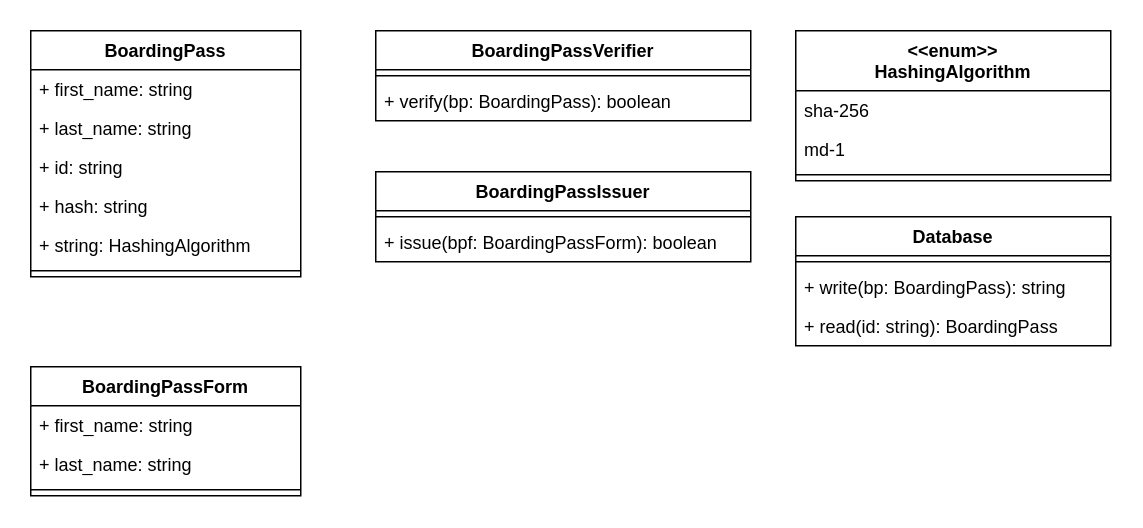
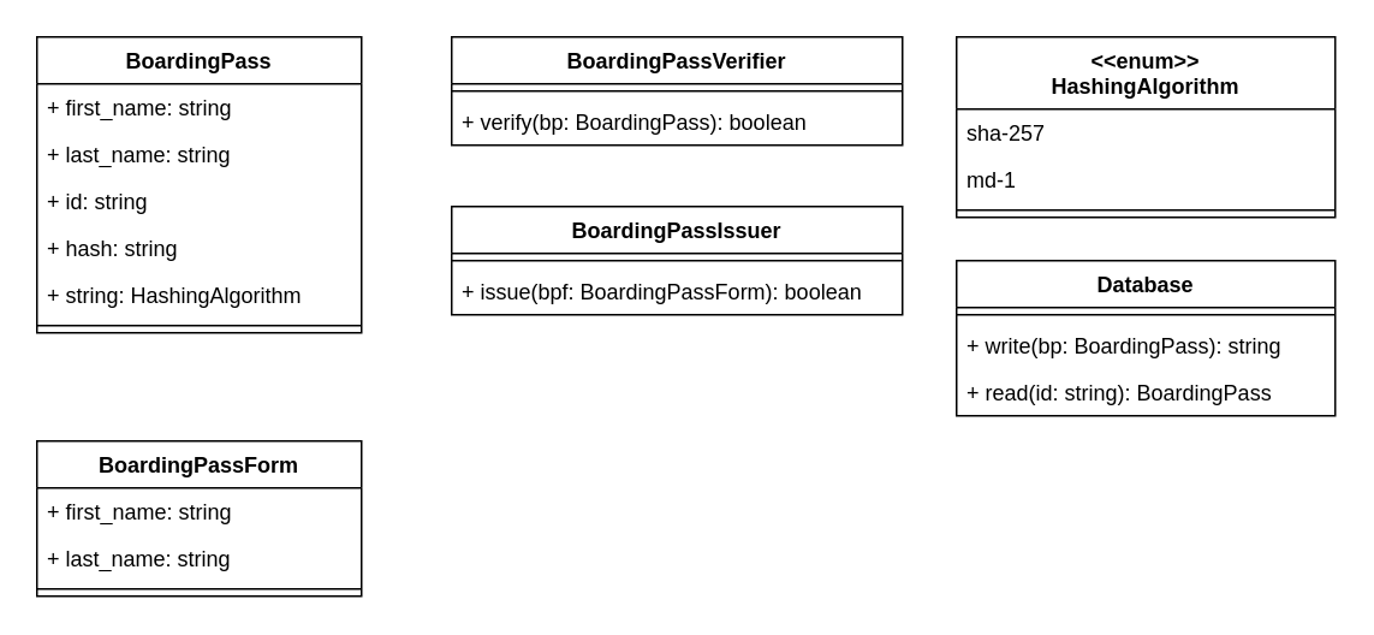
  <mxCell id="0" />
  <mxCell id="1" parent="0" />
  <mxCell id="2" value="BoardingPass" style="swimlane;fontStyle=1;align=center;verticalAlign=top;childLayout=stackLayout;horizontal=1;startSize=26;horizontalStack=0;resizeParent=1;resizeParentMax=0;resizeLast=0;collapsible=1;marginBottom=0;whiteSpace=wrap;html=1;" parent="1" vertex="1"><mxGeometry x="20" y="20" width="180" height="164" as="geometry" /></mxCell>
  <mxCell id="3" value="+ first_name: string" style="text;strokeColor=none;fillColor=none;align=left;verticalAlign=top;spacingLeft=4;spacingRight=4;overflow=hidden;rotatable=0;points=[[0,0.5],[1,0.5]];portConstraint=eastwest;whiteSpace=wrap;html=1;" parent="2" vertex="1"><mxGeometry y="26" width="180" height="26" as="geometry" /></mxCell>
  <mxCell id="4" value="+ last_name: string" style="text;strokeColor=none;fillColor=none;align=left;verticalAlign=top;spacingLeft=4;spacingRight=4;overflow=hidden;rotatable=0;points=[[0,0.5],[1,0.5]];portConstraint=eastwest;whiteSpace=wrap;html=1;" vertex="1" parent="2"><mxGeometry y="52" width="180" height="26" as="geometry" /></mxCell>
  <mxCell id="5" value="+ id: string" style="text;strokeColor=none;fillColor=none;align=left;verticalAlign=top;spacingLeft=4;spacingRight=4;overflow=hidden;rotatable=0;points=[[0,0.5],[1,0.5]];portConstraint=eastwest;whiteSpace=wrap;html=1;" vertex="1" parent="2"><mxGeometry y="78" width="180" height="26" as="geometry" /></mxCell>
  <mxCell id="6" value="+ hash: string" style="text;strokeColor=none;fillColor=none;align=left;verticalAlign=top;spacingLeft=4;spacingRight=4;overflow=hidden;rotatable=0;points=[[0,0.5],[1,0.5]];portConstraint=eastwest;whiteSpace=wrap;html=1;" vertex="1" parent="2"><mxGeometry y="104" width="180" height="26" as="geometry" /></mxCell>
  <mxCell id="7" value="+ string: HashingAlgorithm" style="text;strokeColor=none;fillColor=none;align=left;verticalAlign=top;spacingLeft=4;spacingRight=4;overflow=hidden;rotatable=0;points=[[0,0.5],[1,0.5]];portConstraint=eastwest;whiteSpace=wrap;html=1;" vertex="1" parent="2"><mxGeometry y="130" width="180" height="26" as="geometry" /></mxCell>
  <mxCell id="8" value="" style="line;strokeWidth=1;fillColor=none;align=left;verticalAlign=middle;spacingTop=-1;spacingLeft=3;spacingRight=3;rotatable=0;labelPosition=right;points=[];portConstraint=eastwest;strokeColor=inherit;" parent="2" vertex="1"><mxGeometry y="156" width="180" height="8" as="geometry" /></mxCell>
  <mxCell id="9" value="BoardingPassVerifier" style="swimlane;fontStyle=1;align=center;verticalAlign=top;childLayout=stackLayout;horizontal=1;startSize=26;horizontalStack=0;resizeParent=1;resizeParentMax=0;resizeLast=0;collapsible=1;marginBottom=0;whiteSpace=wrap;html=1;" vertex="1" parent="1"><mxGeometry x="250" y="20" width="250" height="60" as="geometry" /></mxCell>
  <mxCell id="10" value="" style="line;strokeWidth=1;fillColor=none;align=left;verticalAlign=middle;spacingTop=-1;spacingLeft=3;spacingRight=3;rotatable=0;labelPosition=right;points=[];portConstraint=eastwest;strokeColor=inherit;" vertex="1" parent="9"><mxGeometry y="26" width="250" height="8" as="geometry" /></mxCell>
  <mxCell id="11" value="+ verify(bp: BoardingPass): boolean" style="text;strokeColor=none;fillColor=none;align=left;verticalAlign=top;spacingLeft=4;spacingRight=4;overflow=hidden;rotatable=0;points=[[0,0.5],[1,0.5]];portConstraint=eastwest;whiteSpace=wrap;html=1;" vertex="1" parent="9"><mxGeometry y="34" width="250" height="26" as="geometry" /></mxCell>
  <mxCell id="12" value="BoardingPassIssuer" style="swimlane;fontStyle=1;align=center;verticalAlign=top;childLayout=stackLayout;horizontal=1;startSize=26;horizontalStack=0;resizeParent=1;resizeParentMax=0;resizeLast=0;collapsible=1;marginBottom=0;whiteSpace=wrap;html=1;" vertex="1" parent="1"><mxGeometry x="250" y="114" width="250" height="60" as="geometry" /></mxCell>
  <mxCell id="13" value="" style="line;strokeWidth=1;fillColor=none;align=left;verticalAlign=middle;spacingTop=-1;spacingLeft=3;spacingRight=3;rotatable=0;labelPosition=right;points=[];portConstraint=eastwest;strokeColor=inherit;" vertex="1" parent="12"><mxGeometry y="26" width="250" height="8" as="geometry" /></mxCell>
  <mxCell id="14" value="+ issue(bpf: BoardingPassForm): boolean" style="text;strokeColor=none;fillColor=none;align=left;verticalAlign=top;spacingLeft=4;spacingRight=4;overflow=hidden;rotatable=0;points=[[0,0.5],[1,0.5]];portConstraint=eastwest;whiteSpace=wrap;html=1;" vertex="1" parent="12"><mxGeometry y="34" width="250" height="26" as="geometry" /></mxCell>
  <mxCell id="15" value="&lt;div&gt;&amp;lt;&amp;lt;enum&amp;gt;&amp;gt;&lt;/div&gt;HashingAlgorithm" style="swimlane;fontStyle=1;align=center;verticalAlign=top;childLayout=stackLayout;horizontal=1;startSize=40;horizontalStack=0;resizeParent=1;resizeParentMax=0;resizeLast=0;collapsible=1;marginBottom=0;whiteSpace=wrap;html=1;" vertex="1" parent="1"><mxGeometry x="530" y="20" width="210" height="100" as="geometry" /></mxCell>
- <mxCell id="16" value="sha-256" style="text;strokeColor=none;fillColor=none;align=left;verticalAlign=top;spacingLeft=4;spacingRight=4;overflow=hidden;rotatable=0;points=[[0,0.5],[1,0.5]];portConstraint=eastwest;whiteSpace=wrap;html=1;" vertex="1" parent="15"><mxGeometry y="40" width="210" height="26" as="geometry" /></mxCell>
+ <mxCell id="16" value="sha-257" style="text;strokeColor=none;fillColor=none;align=left;verticalAlign=top;spacingLeft=4;spacingRight=4;overflow=hidden;rotatable=0;points=[[0,0.5],[1,0.5]];portConstraint=eastwest;whiteSpace=wrap;html=1;" vertex="1" parent="15"><mxGeometry y="40" width="210" height="26" as="geometry" /></mxCell>
  <mxCell id="17" value="md-1" style="text;strokeColor=none;fillColor=none;align=left;verticalAlign=top;spacingLeft=4;spacingRight=4;overflow=hidden;rotatable=0;points=[[0,0.5],[1,0.5]];portConstraint=eastwest;whiteSpace=wrap;html=1;" vertex="1" parent="15"><mxGeometry y="66" width="210" height="26" as="geometry" /></mxCell>
  <mxCell id="18" value="" style="line;strokeWidth=1;fillColor=none;align=left;verticalAlign=middle;spacingTop=-1;spacingLeft=3;spacingRight=3;rotatable=0;labelPosition=right;points=[];portConstraint=eastwest;strokeColor=inherit;" vertex="1" parent="15"><mxGeometry y="92" width="210" height="8" as="geometry" /></mxCell>
  <mxCell id="19" value="BoardingPassForm" style="swimlane;fontStyle=1;align=center;verticalAlign=top;childLayout=stackLayout;horizontal=1;startSize=26;horizontalStack=0;resizeParent=1;resizeParentMax=0;resizeLast=0;collapsible=1;marginBottom=0;whiteSpace=wrap;html=1;" vertex="1" parent="1"><mxGeometry x="20" y="244" width="180" height="86" as="geometry" /></mxCell>
  <mxCell id="20" value="+ first_name: string" style="text;strokeColor=none;fillColor=none;align=left;verticalAlign=top;spacingLeft=4;spacingRight=4;overflow=hidden;rotatable=0;points=[[0,0.5],[1,0.5]];portConstraint=eastwest;whiteSpace=wrap;html=1;" vertex="1" parent="19"><mxGeometry y="26" width="180" height="26" as="geometry" /></mxCell>
  <mxCell id="21" value="+ last_name: string" style="text;strokeColor=none;fillColor=none;align=left;verticalAlign=top;spacingLeft=4;spacingRight=4;overflow=hidden;rotatable=0;points=[[0,0.5],[1,0.5]];portConstraint=eastwest;whiteSpace=wrap;html=1;" vertex="1" parent="19"><mxGeometry y="52" width="180" height="26" as="geometry" /></mxCell>
  <mxCell id="22" value="" style="line;strokeWidth=1;fillColor=none;align=left;verticalAlign=middle;spacingTop=-1;spacingLeft=3;spacingRight=3;rotatable=0;labelPosition=right;points=[];portConstraint=eastwest;strokeColor=inherit;" vertex="1" parent="19"><mxGeometry y="78" width="180" height="8" as="geometry" /></mxCell>
  <mxCell id="23" value="Database" style="swimlane;fontStyle=1;align=center;verticalAlign=top;childLayout=stackLayout;horizontal=1;startSize=26;horizontalStack=0;resizeParent=1;resizeParentMax=0;resizeLast=0;collapsible=1;marginBottom=0;whiteSpace=wrap;html=1;" vertex="1" parent="1"><mxGeometry x="530" y="144" width="210" height="86" as="geometry" /></mxCell>
  <mxCell id="24" value="" style="line;strokeWidth=1;fillColor=none;align=left;verticalAlign=middle;spacingTop=-1;spacingLeft=3;spacingRight=3;rotatable=0;labelPosition=right;points=[];portConstraint=eastwest;strokeColor=inherit;" vertex="1" parent="23"><mxGeometry y="26" width="210" height="8" as="geometry" /></mxCell>
  <mxCell id="25" value="+ write(bp: BoardingPass): string" style="text;strokeColor=none;fillColor=none;align=left;verticalAlign=top;spacingLeft=4;spacingRight=4;overflow=hidden;rotatable=0;points=[[0,0.5],[1,0.5]];portConstraint=eastwest;whiteSpace=wrap;html=1;" vertex="1" parent="23"><mxGeometry y="34" width="210" height="26" as="geometry" /></mxCell>
  <mxCell id="26" value="+ read(id: string): BoardingPass" style="text;strokeColor=none;fillColor=none;align=left;verticalAlign=top;spacingLeft=4;spacingRight=4;overflow=hidden;rotatable=0;points=[[0,0.5],[1,0.5]];portConstraint=eastwest;whiteSpace=wrap;html=1;" vertex="1" parent="23"><mxGeometry y="60" width="210" height="26" as="geometry" /></mxCell>
